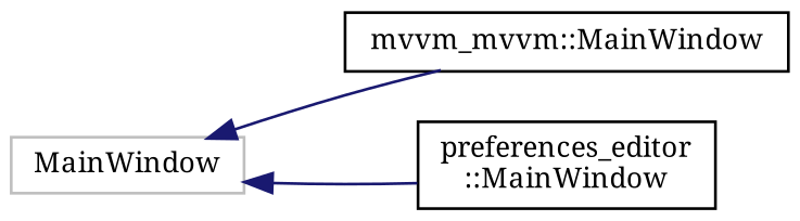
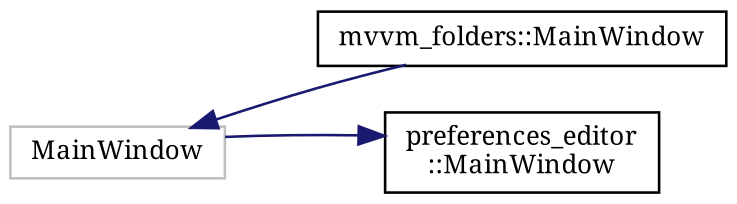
  digraph {
    fontname="Noto Serif"
    rankdir=LR
    node [color=black fillcolor=white fontname="Noto Serif" fontsize=10 shape=record style=filled]
    edge [color=midnightblue dir=back fontname="Noto Serif" fontsize=10 labelfontname=Helvetica labelfontsize=10 style=solid]
    n1 [color=grey75 height=0.2 label=MainWindow width=0.4]
-   n2 [height=0.2 label="mvvm_mvvm::MainWindow" width=0.4]
+   n2 [height=0.2 label="mvvm_folders::MainWindow" width=0.4]
    n3 [height=0.2 label="preferences_editor\l::MainWindow" width=0.4]
    n1 -> n2
-   n1 -> n3
+   n3 -> n1
  }
